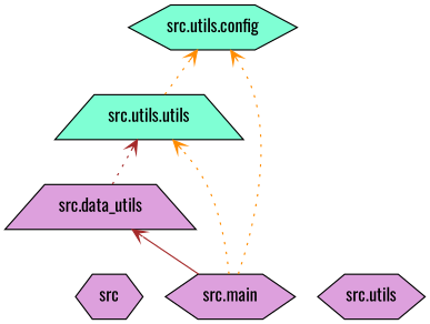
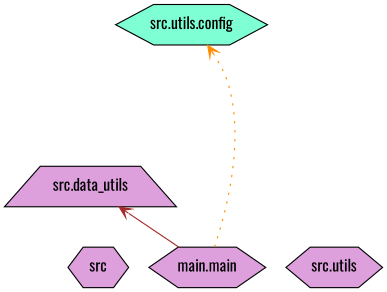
  digraph {
    fontname=Oswald
    rankdir=BT
    node [color=black fillcolor=plum fontname=Oswald shape=hexagon style="solid,filled"]
    edge [arrowhead=open arrowtail=none color=darkorange fontname=Oswald style=dotted]
    n1 [label=src]
    n2 [label="src.data_utils" shape=trapezium]
-   n3 [fillcolor=aquamarine label="src.utils.utils" shape=trapezium]
    n4 [fillcolor=aquamarine label="src.utils.config"]
-   n5 [label="src.main"]
+   n5 [label="main.main"]
    n6 [label="src.utils"]
-   n2 -> n3 [color=brown]
-   n3 -> n4
    n5 -> n2 [color=brown style=solid]
-   n5 -> n3
    n5 -> n4
  }
